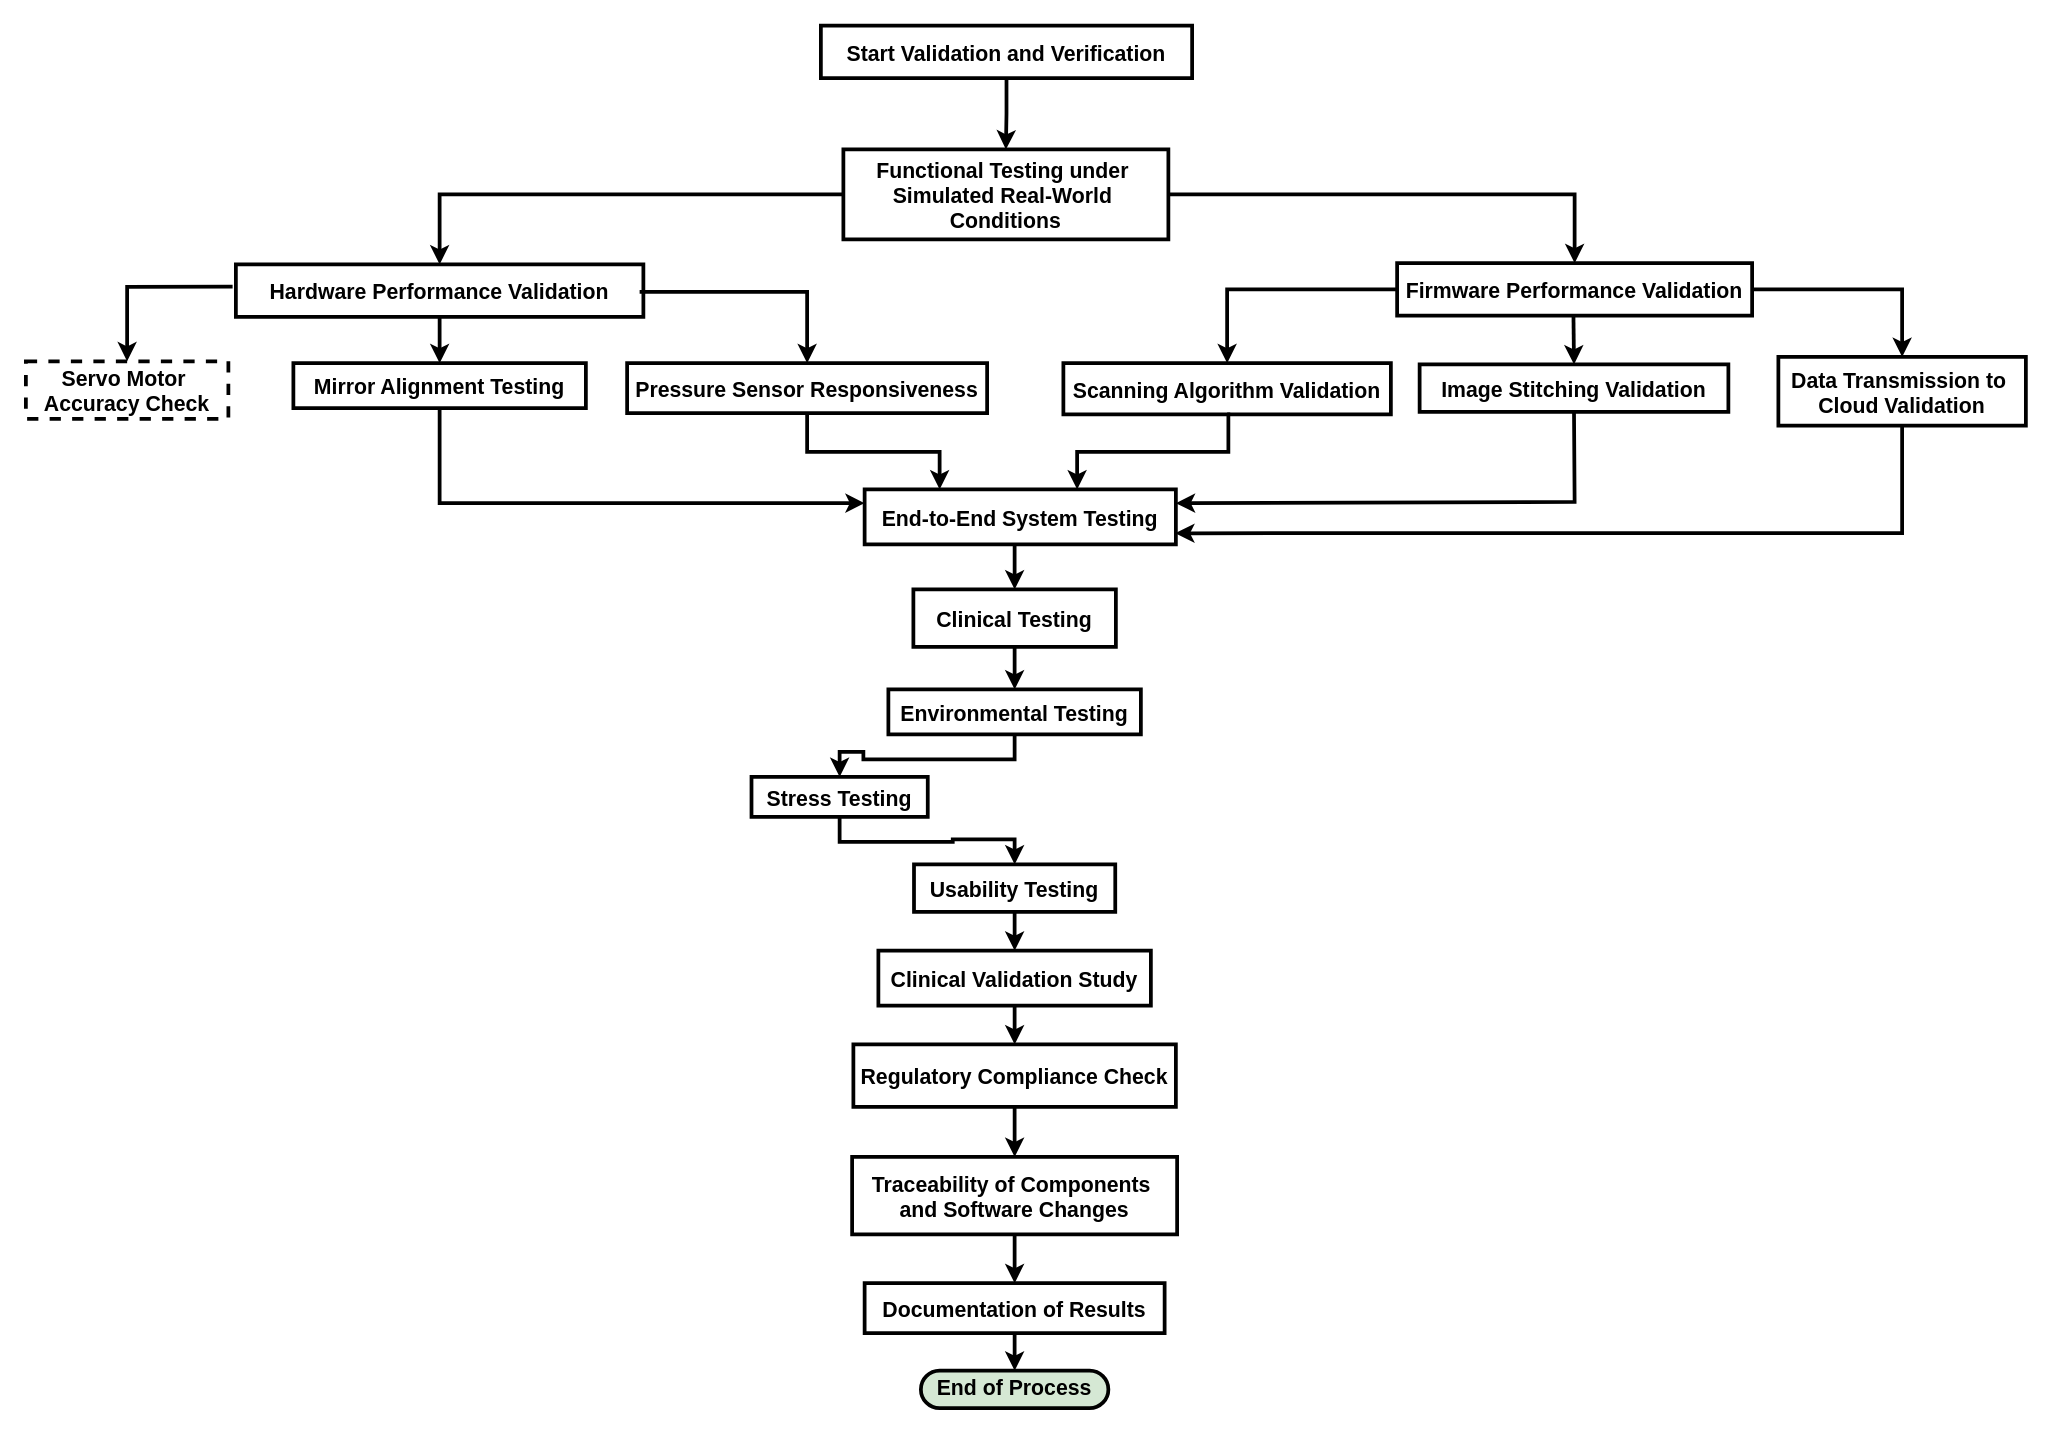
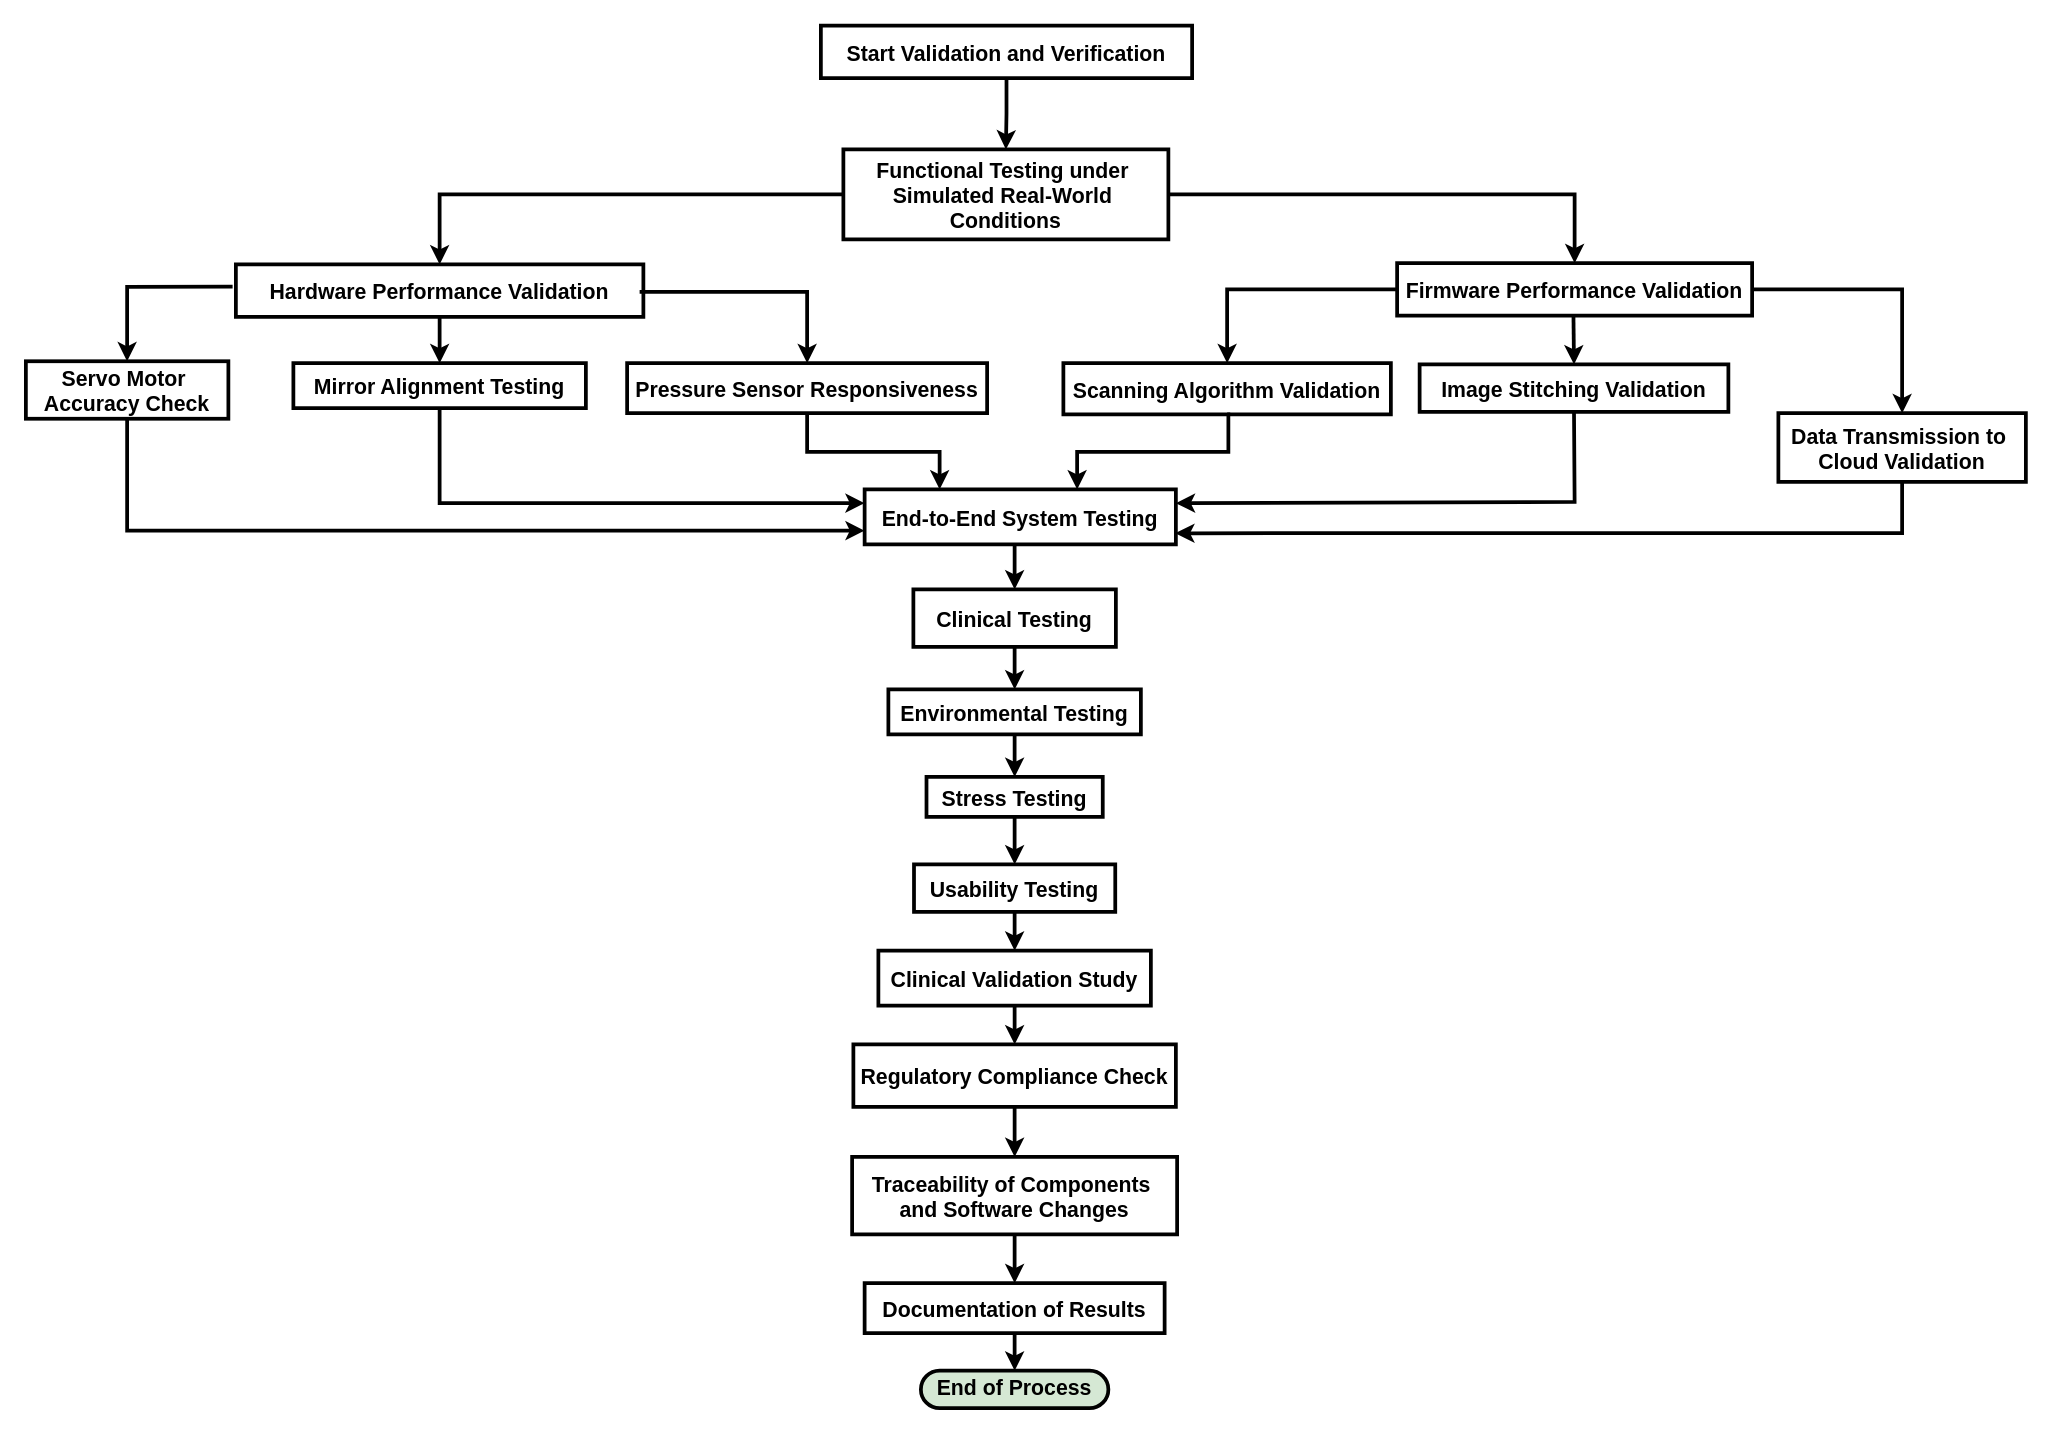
  <mxCell id="0" />
  <mxCell id="1" parent="0" />
  <mxCell id="2" value="" style="edgeStyle=orthogonalEdgeStyle;rounded=0;orthogonalLoop=1;jettySize=auto;html=1;strokeWidth=3;fontSize=17;" parent="1" source="3" target="4" edge="1"><mxGeometry relative="1" as="geometry" /></mxCell>
  <mxCell id="3" value="Start Validation and Verification" style="fillColor=none;strokeColor=default;strokeWidth=3;fontSize=17;fontStyle=1" parent="1" vertex="1"><mxGeometry x="656" y="20" width="297" height="42" as="geometry" /></mxCell>
  <mxCell id="4" value="Functional Testing under &#10;Simulated Real-World &#10;Conditions" style="fillColor=none;strokeColor=default;strokeWidth=3;fontSize=17;fontStyle=1" parent="1" vertex="1"><mxGeometry x="674" y="119" width="260" height="72" as="geometry" /></mxCell>
  <mxCell id="5" value="" style="edgeStyle=orthogonalEdgeStyle;rounded=0;orthogonalLoop=1;jettySize=auto;html=1;strokeWidth=3;fontSize=17;" parent="1" source="6" target="9" edge="1"><mxGeometry relative="1" as="geometry" /></mxCell>
  <mxCell id="6" value="Hardware Performance Validation" style="fillColor=none;strokeColor=default;strokeWidth=3;fontSize=17;fontStyle=1" parent="1" vertex="1"><mxGeometry x="188" y="211" width="326" height="42" as="geometry" /></mxCell>
  <mxCell id="7" value="Firmware Performance Validation" style="fillColor=none;strokeColor=default;strokeWidth=3;fontSize=17;fontStyle=1" parent="1" vertex="1"><mxGeometry x="1117" y="210" width="284" height="42" as="geometry" /></mxCell>
- <mxCell id="8" value="Servo Motor &#10;Accuracy Check" style="fillColor=none;strokeColor=default;strokeWidth=3;fontSize=17;fontStyle=1;dashed=1;" parent="1" vertex="1"><mxGeometry x="20" y="288.5" width="162" height="46" as="geometry" /></mxCell>
+ <mxCell id="8" value="Servo Motor &#10;Accuracy Check" style="fillColor=none;strokeColor=default;strokeWidth=3;fontSize=17;fontStyle=1" parent="1" vertex="1"><mxGeometry x="20" y="288.5" width="162" height="46" as="geometry" /></mxCell>
  <mxCell id="9" value="Mirror Alignment Testing" style="fillColor=none;strokeColor=default;strokeWidth=3;fontSize=17;fontStyle=1" parent="1" vertex="1"><mxGeometry x="234" y="290" width="234" height="36" as="geometry" /></mxCell>
  <mxCell id="10" value="" style="edgeStyle=orthogonalEdgeStyle;rounded=0;orthogonalLoop=1;jettySize=auto;html=1;strokeWidth=3;exitX=0.5;exitY=1;exitDx=0;exitDy=0;fontSize=17;" parent="1" source="11" target="17" edge="1"><mxGeometry relative="1" as="geometry"><Array as="points"><mxPoint x="645" y="361" /><mxPoint x="751" y="361" /></Array><mxPoint x="645" y="340" as="sourcePoint" /></mxGeometry></mxCell>
  <mxCell id="11" value="Pressure Sensor Responsiveness" style="fillColor=none;strokeColor=default;strokeWidth=3;fontSize=17;fontStyle=1" parent="1" vertex="1"><mxGeometry x="501" y="290" width="288" height="40" as="geometry" /></mxCell>
  <mxCell id="12" value="" style="edgeStyle=orthogonalEdgeStyle;rounded=0;orthogonalLoop=1;jettySize=auto;html=1;strokeWidth=3;exitX=0.5;exitY=1;exitDx=0;exitDy=0;fontSize=17;" parent="1" source="13" target="17" edge="1"><mxGeometry relative="1" as="geometry"><Array as="points"><mxPoint x="982" y="361" /><mxPoint x="861" y="361" /></Array><mxPoint x="981" y="340" as="sourcePoint" /></mxGeometry></mxCell>
  <mxCell id="13" value="Scanning Algorithm Validation" style="fillColor=none;strokeColor=default;strokeWidth=3;fontSize=17;fontStyle=1" parent="1" vertex="1"><mxGeometry x="850" y="290" width="262" height="41" as="geometry" /></mxCell>
  <mxCell id="14" value="Image Stitching Validation" style="fillColor=none;strokeColor=default;strokeWidth=3;fontSize=17;fontStyle=1" parent="1" vertex="1"><mxGeometry x="1135" y="291" width="247" height="38" as="geometry" /></mxCell>
- <mxCell id="15" value="Data Transmission to &#10;Cloud Validation" style="fillColor=none;strokeColor=default;strokeWidth=3;fontSize=17;fontStyle=1" parent="1" vertex="1"><mxGeometry x="1422" y="285" width="198" height="55" as="geometry" /></mxCell>
+ <mxCell id="15" value="Data Transmission to &#10;Cloud Validation" style="fillColor=none;strokeColor=default;strokeWidth=3;fontSize=17;fontStyle=1" parent="1" vertex="1"><mxGeometry x="1422" y="330" width="198" height="55" as="geometry" /></mxCell>
  <mxCell id="16" value="" style="edgeStyle=orthogonalEdgeStyle;rounded=0;orthogonalLoop=1;jettySize=auto;html=1;strokeWidth=3;entryX=0.5;entryY=0;entryDx=0;entryDy=0;fontSize=17;" parent="1" target="19" edge="1"><mxGeometry relative="1" as="geometry"><mxPoint x="811" y="435" as="sourcePoint" /><mxPoint x="821" y="634" as="targetPoint" /><Array as="points"><mxPoint x="811" y="461" /><mxPoint x="811" y="461" /></Array></mxGeometry></mxCell>
  <mxCell id="17" value="End-to-End System Testing" style="fillColor=none;strokeColor=default;strokeWidth=3;fontSize=17;fontStyle=1" parent="1" vertex="1"><mxGeometry x="691" y="391" width="249" height="44" as="geometry" /></mxCell>
  <mxCell id="18" value="" style="edgeStyle=orthogonalEdgeStyle;rounded=0;orthogonalLoop=1;jettySize=auto;html=1;strokeWidth=3;fontSize=17;" parent="1" source="19" target="21" edge="1"><mxGeometry relative="1" as="geometry" /></mxCell>
  <mxCell id="19" value="Clinical Testing" style="fillColor=none;strokeColor=default;strokeWidth=3;fontSize=17;fontStyle=1" parent="1" vertex="1"><mxGeometry x="730" y="471" width="162" height="46" as="geometry" /></mxCell>
  <mxCell id="20" value="" style="edgeStyle=orthogonalEdgeStyle;rounded=0;orthogonalLoop=1;jettySize=auto;html=1;strokeWidth=3;fontSize=17;" parent="1" source="21" target="23" edge="1"><mxGeometry relative="1" as="geometry" /></mxCell>
  <mxCell id="21" value="Environmental Testing" style="fillColor=none;strokeColor=default;strokeWidth=3;fontSize=17;fontStyle=1" parent="1" vertex="1"><mxGeometry x="710" y="551" width="202" height="36" as="geometry" /></mxCell>
  <mxCell id="22" value="" style="edgeStyle=orthogonalEdgeStyle;rounded=0;orthogonalLoop=1;jettySize=auto;html=1;strokeWidth=3;fontSize=17;" parent="1" source="23" target="25" edge="1"><mxGeometry relative="1" as="geometry" /></mxCell>
- <mxCell id="23" value="Stress Testing" style="fillColor=none;strokeColor=default;strokeWidth=3;fontSize=17;fontStyle=1" parent="1" vertex="1"><mxGeometry x="600.5" y="621" width="141" height="32" as="geometry" /></mxCell>
+ <mxCell id="23" value="Stress Testing" style="fillColor=none;strokeColor=default;strokeWidth=3;fontSize=17;fontStyle=1" parent="1" vertex="1"><mxGeometry x="740.5" y="621" width="141" height="32" as="geometry" /></mxCell>
  <mxCell id="24" value="" style="edgeStyle=orthogonalEdgeStyle;rounded=0;orthogonalLoop=1;jettySize=auto;html=1;strokeWidth=3;fontSize=17;" parent="1" source="25" target="27" edge="1"><mxGeometry relative="1" as="geometry" /></mxCell>
  <mxCell id="25" value="Usability Testing" style="fillColor=none;strokeColor=default;strokeWidth=3;fontSize=17;fontStyle=1" parent="1" vertex="1"><mxGeometry x="730.5" y="691" width="161" height="38" as="geometry" /></mxCell>
  <mxCell id="26" value="" style="edgeStyle=orthogonalEdgeStyle;rounded=0;orthogonalLoop=1;jettySize=auto;html=1;strokeWidth=3;fontSize=17;" parent="1" source="27" target="29" edge="1"><mxGeometry relative="1" as="geometry" /></mxCell>
  <mxCell id="27" value="Clinical Validation Study" style="fillColor=none;strokeColor=default;strokeWidth=3;fontSize=17;fontStyle=1" parent="1" vertex="1"><mxGeometry x="702" y="760" width="218" height="44" as="geometry" /></mxCell>
  <mxCell id="28" value="" style="edgeStyle=orthogonalEdgeStyle;rounded=0;orthogonalLoop=1;jettySize=auto;html=1;strokeWidth=3;fontSize=17;" parent="1" source="29" target="31" edge="1"><mxGeometry relative="1" as="geometry" /></mxCell>
  <mxCell id="29" value="Regulatory Compliance Check" style="fillColor=none;strokeColor=default;strokeWidth=3;fontSize=17;fontStyle=1" parent="1" vertex="1"><mxGeometry x="682" y="835" width="258" height="50" as="geometry" /></mxCell>
  <mxCell id="30" value="" style="edgeStyle=orthogonalEdgeStyle;rounded=0;orthogonalLoop=1;jettySize=auto;html=1;strokeWidth=3;fontSize=17;" parent="1" source="31" target="33" edge="1"><mxGeometry relative="1" as="geometry" /></mxCell>
  <mxCell id="31" value="Traceability of Components &#10;and Software Changes" style="fillColor=none;strokeColor=default;strokeWidth=3;fontSize=17;fontStyle=1" parent="1" vertex="1"><mxGeometry x="681" y="925" width="260" height="62" as="geometry" /></mxCell>
  <mxCell id="32" value="" style="edgeStyle=orthogonalEdgeStyle;rounded=0;orthogonalLoop=1;jettySize=auto;html=1;strokeWidth=3;entryX=0.5;entryY=0;entryDx=0;entryDy=0;fontSize=17;" parent="1" source="33" target="44" edge="1"><mxGeometry relative="1" as="geometry"><mxPoint x="591.5" y="1136" as="targetPoint" /></mxGeometry></mxCell>
  <mxCell id="33" value="Documentation of Results" style="fillColor=none;strokeColor=default;strokeWidth=3;fontSize=17;fontStyle=1" parent="1" vertex="1"><mxGeometry x="691" y="1026" width="240" height="40" as="geometry" /></mxCell>
  <mxCell id="34" value="" style="endArrow=classic;html=1;rounded=0;entryX=0.5;entryY=0;entryDx=0;entryDy=0;exitX=0;exitY=0.5;exitDx=0;exitDy=0;strokeWidth=3;fontSize=17;" parent="1" source="4" target="6" edge="1"><mxGeometry width="50" height="50" relative="1" as="geometry"><mxPoint x="461" y="180" as="sourcePoint" /><mxPoint x="511" y="130" as="targetPoint" /><Array as="points"><mxPoint x="351" y="155" /></Array></mxGeometry></mxCell>
  <mxCell id="35" value="" style="endArrow=classic;html=1;rounded=0;entryX=0.5;entryY=0;entryDx=0;entryDy=0;exitX=1;exitY=0.5;exitDx=0;exitDy=0;strokeWidth=3;fontSize=17;" parent="1" source="4" target="7" edge="1"><mxGeometry width="50" height="50" relative="1" as="geometry"><mxPoint x="1339" y="161" as="sourcePoint" /><mxPoint x="1013" y="295" as="targetPoint" /><Array as="points"><mxPoint x="1259" y="155" /></Array></mxGeometry></mxCell>
  <mxCell id="36" value="" style="endArrow=classic;html=1;rounded=0;entryX=0.5;entryY=0;entryDx=0;entryDy=0;exitX=1;exitY=0.5;exitDx=0;exitDy=0;strokeWidth=3;fontSize=17;" parent="1" target="11" edge="1"><mxGeometry width="50" height="50" relative="1" as="geometry"><mxPoint x="511" y="233" as="sourcePoint" /><mxPoint x="645" y="337" as="targetPoint" /><Array as="points"><mxPoint x="645" y="233" /></Array></mxGeometry></mxCell>
  <mxCell id="37" value="" style="endArrow=classic;html=1;rounded=0;entryX=0.5;entryY=0;entryDx=0;entryDy=0;strokeWidth=3;exitX=-0.008;exitY=0.424;exitDx=0;exitDy=0;exitPerimeter=0;fontSize=17;" parent="1" source="6" target="8" edge="1"><mxGeometry width="50" height="50" relative="1" as="geometry"><mxPoint x="181" y="243" as="sourcePoint" /><mxPoint x="41" y="333" as="targetPoint" /><Array as="points"><mxPoint x="101" y="229" /></Array></mxGeometry></mxCell>
  <mxCell id="38" value="" style="edgeStyle=orthogonalEdgeStyle;rounded=0;orthogonalLoop=1;jettySize=auto;html=1;strokeWidth=3;entryX=0.5;entryY=0;entryDx=0;entryDy=0;fontSize=17;" parent="1" edge="1" target="14"><mxGeometry relative="1" as="geometry"><mxPoint x="1258.08" y="253" as="sourcePoint" /><mxPoint x="1258.08" y="337" as="targetPoint" /></mxGeometry></mxCell>
  <mxCell id="39" value="" style="endArrow=classic;html=1;rounded=0;exitX=1;exitY=0.5;exitDx=0;exitDy=0;strokeWidth=3;entryX=0.5;entryY=0;entryDx=0;entryDy=0;fontSize=17;" parent="1" source="7" edge="1" target="15"><mxGeometry width="50" height="50" relative="1" as="geometry"><mxPoint x="1402" y="200" as="sourcePoint" /><mxPoint x="1561" y="241" as="targetPoint" /><Array as="points"><mxPoint x="1521" y="231" /></Array></mxGeometry></mxCell>
+ <mxCell id="40" value="" style="endArrow=classic;html=1;rounded=0;exitX=0.5;exitY=1;exitDx=0;exitDy=0;entryX=0;entryY=0.75;entryDx=0;entryDy=0;strokeWidth=3;fontSize=17;" parent="1" source="8" target="17" edge="1"><mxGeometry width="50" height="50" relative="1" as="geometry"><mxPoint x="51" y="340" as="sourcePoint" /><mxPoint x="111" y="520" as="targetPoint" /><Array as="points"><mxPoint x="101" y="424" /></Array></mxGeometry></mxCell>
  <mxCell id="41" value="" style="endArrow=classic;html=1;rounded=0;strokeWidth=3;entryX=0;entryY=0.25;entryDx=0;entryDy=0;exitX=0.5;exitY=1;exitDx=0;exitDy=0;fontSize=17;" parent="1" source="9" edge="1" target="17"><mxGeometry width="50" height="50" relative="1" as="geometry"><mxPoint x="331" y="331" as="sourcePoint" /><mxPoint x="674" y="402" as="targetPoint" /><Array as="points"><mxPoint x="351" y="402" /><mxPoint x="524" y="402" /></Array></mxGeometry></mxCell>
  <mxCell id="42" value="" style="endArrow=classic;html=1;rounded=0;strokeWidth=3;entryX=0.998;entryY=0.798;entryDx=0;entryDy=0;entryPerimeter=0;exitX=0.5;exitY=1;exitDx=0;exitDy=0;fontSize=17;" parent="1" source="15" target="17" edge="1"><mxGeometry width="50" height="50" relative="1" as="geometry"><mxPoint x="1562" y="350" as="sourcePoint" /><mxPoint x="981" y="610" as="targetPoint" /><Array as="points"><mxPoint x="1521" y="426" /></Array></mxGeometry></mxCell>
  <mxCell id="43" value="" style="endArrow=classic;html=1;rounded=0;strokeWidth=3;entryX=1;entryY=0.25;entryDx=0;entryDy=0;exitX=0.5;exitY=1;exitDx=0;exitDy=0;fontSize=17;" parent="1" source="14" edge="1" target="17"><mxGeometry width="50" height="50" relative="1" as="geometry"><mxPoint x="1260.97" y="342.704" as="sourcePoint" /><mxPoint x="925" y="551" as="targetPoint" /><Array as="points"><mxPoint x="1259" y="401" /></Array></mxGeometry></mxCell>
  <mxCell id="44" value="&lt;span style=&quot;font-weight: 700; text-wrap-mode: nowrap;&quot;&gt;End of Process&lt;/span&gt;" style="rounded=1;whiteSpace=wrap;html=1;strokeWidth=3;arcSize=50;fontSize=17;fillColor=#d5e8d4;" vertex="1" parent="1"><mxGeometry x="736" y="1096" width="150" height="30" as="geometry" /></mxCell>
  <mxCell id="45" value="" style="endArrow=classic;html=1;rounded=0;entryX=0.5;entryY=0;entryDx=0;entryDy=0;exitX=0;exitY=0.5;exitDx=0;exitDy=0;strokeWidth=3;fontSize=17;" edge="1" parent="1" source="7" target="13"><mxGeometry width="50" height="50" relative="1" as="geometry"><mxPoint x="981" y="231" as="sourcePoint" /><mxPoint x="1021" y="207" as="targetPoint" /><Array as="points"><mxPoint x="981" y="231" /></Array></mxGeometry></mxCell>
